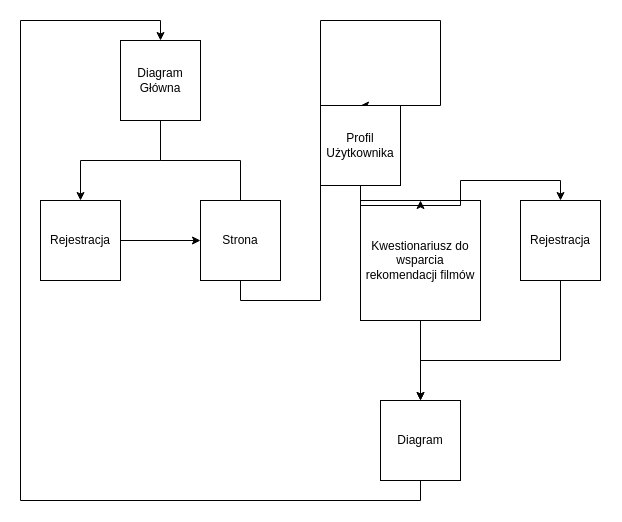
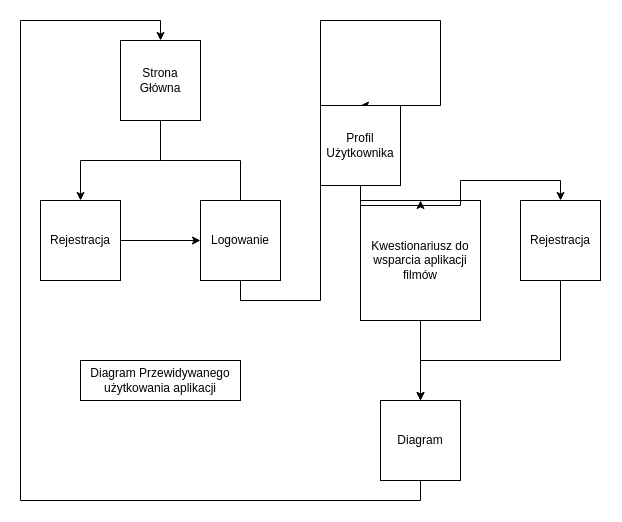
  <mxCell id="0" />
  <mxCell id="1" parent="0" />
  <mxCell id="2" style="edgeStyle=orthogonalEdgeStyle;rounded=0;orthogonalLoop=1;jettySize=auto;html=1;exitX=0.5;exitY=1;exitDx=0;exitDy=0;entryX=0.5;entryY=0;entryDx=0;entryDy=0;endArrow=none;" edge="1" parent="1" source="4" target="6"><mxGeometry relative="1" as="geometry" /></mxCell>
  <mxCell id="3" style="edgeStyle=orthogonalEdgeStyle;rounded=0;orthogonalLoop=1;jettySize=auto;html=1;exitX=0.5;exitY=1;exitDx=0;exitDy=0;entryX=0.5;entryY=0;entryDx=0;entryDy=0;" edge="1" parent="1" source="4" target="8"><mxGeometry relative="1" as="geometry" /></mxCell>
- <mxCell id="4" value="Diagram Główna" style="whiteSpace=wrap;html=1;aspect=fixed;" vertex="1" parent="1"><mxGeometry x="120" y="40" width="80" height="80" as="geometry" /></mxCell>
+ <mxCell id="4" value="Strona Główna" style="whiteSpace=wrap;html=1;aspect=fixed;" vertex="1" parent="1"><mxGeometry x="120" y="40" width="80" height="80" as="geometry" /></mxCell>
  <mxCell id="5" style="edgeStyle=orthogonalEdgeStyle;rounded=0;orthogonalLoop=1;jettySize=auto;html=1;exitX=0.5;exitY=1;exitDx=0;exitDy=0;entryX=0.5;entryY=0;entryDx=0;entryDy=0;" edge="1" parent="1" source="6" target="17"><mxGeometry relative="1" as="geometry"><Array as="points"><mxPoint x="240" y="300" /><mxPoint x="320" y="300" /><mxPoint x="320" y="20" /><mxPoint x="440" y="20" /></Array></mxGeometry></mxCell>
- <mxCell id="6" value="Strona" style="whiteSpace=wrap;html=1;aspect=fixed;" vertex="1" parent="1"><mxGeometry x="200" y="200" width="80" height="80" as="geometry" /></mxCell>
+ <mxCell id="6" value="Logowanie" style="whiteSpace=wrap;html=1;aspect=fixed;" vertex="1" parent="1"><mxGeometry x="200" y="200" width="80" height="80" as="geometry" /></mxCell>
  <mxCell id="7" style="edgeStyle=orthogonalEdgeStyle;rounded=0;orthogonalLoop=1;jettySize=auto;html=1;exitX=1;exitY=0.5;exitDx=0;exitDy=0;entryX=0;entryY=0.5;entryDx=0;entryDy=0;" edge="1" parent="1" source="8" target="6"><mxGeometry relative="1" as="geometry" /></mxCell>
  <mxCell id="8" value="Rejestracja" style="whiteSpace=wrap;html=1;aspect=fixed;" vertex="1" parent="1"><mxGeometry x="40" y="200" width="80" height="80" as="geometry" /></mxCell>
  <mxCell id="9" style="edgeStyle=orthogonalEdgeStyle;rounded=0;orthogonalLoop=1;jettySize=auto;html=1;exitX=0.5;exitY=1;exitDx=0;exitDy=0;" edge="1" parent="1" source="10" target="14"><mxGeometry relative="1" as="geometry" /></mxCell>
- <mxCell id="10" value="Kwestionariusz do wsparcia rekomendacji filmów" style="whiteSpace=wrap;html=1;aspect=fixed;" vertex="1" parent="1"><mxGeometry x="360" y="200" width="120" height="120" as="geometry" /></mxCell>
+ <mxCell id="10" value="Kwestionariusz do wsparcia aplikacji filmów" style="whiteSpace=wrap;html=1;aspect=fixed;" vertex="1" parent="1"><mxGeometry x="360" y="200" width="120" height="120" as="geometry" /></mxCell>
  <mxCell id="11" style="edgeStyle=orthogonalEdgeStyle;rounded=0;orthogonalLoop=1;jettySize=auto;html=1;exitX=0.5;exitY=1;exitDx=0;exitDy=0;" edge="1" parent="1" source="12"><mxGeometry relative="1" as="geometry"><mxPoint x="420" y="400" as="targetPoint" /><Array as="points"><mxPoint x="560" y="360" /><mxPoint x="420" y="360" /></Array></mxGeometry></mxCell>
  <mxCell id="12" value="Rejestracja" style="whiteSpace=wrap;html=1;aspect=fixed;" vertex="1" parent="1"><mxGeometry x="520" y="200" width="80" height="80" as="geometry" /></mxCell>
  <mxCell id="13" style="edgeStyle=orthogonalEdgeStyle;rounded=0;orthogonalLoop=1;jettySize=auto;html=1;exitX=0.5;exitY=1;exitDx=0;exitDy=0;" edge="1" parent="1" source="14"><mxGeometry relative="1" as="geometry"><mxPoint x="160" y="40" as="targetPoint" /><Array as="points"><mxPoint x="420" y="500" /><mxPoint x="20" y="500" /><mxPoint x="20" y="20" /><mxPoint x="160" y="20" /></Array></mxGeometry></mxCell>
  <mxCell id="14" value="Diagram" style="whiteSpace=wrap;html=1;aspect=fixed;" vertex="1" parent="1"><mxGeometry x="380" y="400" width="80" height="80" as="geometry" /></mxCell>
  <mxCell id="15" style="edgeStyle=orthogonalEdgeStyle;rounded=0;orthogonalLoop=1;jettySize=auto;html=1;exitX=0.5;exitY=1;exitDx=0;exitDy=0;entryX=0.5;entryY=0;entryDx=0;entryDy=0;" edge="1" parent="1" source="17" target="10"><mxGeometry relative="1" as="geometry" /></mxCell>
  <mxCell id="16" style="edgeStyle=orthogonalEdgeStyle;rounded=0;orthogonalLoop=1;jettySize=auto;html=1;exitX=0.5;exitY=1;exitDx=0;exitDy=0;entryX=0.5;entryY=0;entryDx=0;entryDy=0;" edge="1" parent="1" source="17" target="12"><mxGeometry relative="1" as="geometry" /></mxCell>
  <mxCell id="17" value="Profil Użytkownika" style="whiteSpace=wrap;html=1;aspect=fixed;" vertex="1" parent="1"><mxGeometry x="320" y="105" width="80" height="80" as="geometry" /></mxCell>
+ <mxCell id="18" value="Diagram Przewidywanego użytkowania aplikacji" style="text;html=1;strokeColor=default;fillColor=none;align=center;verticalAlign=middle;whiteSpace=wrap;rounded=0;" vertex="1" parent="1"><mxGeometry x="80" y="360" width="160" height="40" as="geometry" /></mxCell>
